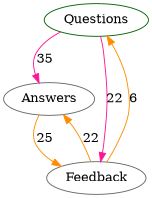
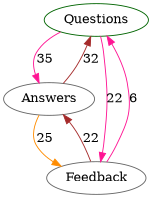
  digraph {
    node [color=gray40 group=a]
    Questions [color=darkgreen]
    Answers
    Feedback
    Questions -> Answers [color=deeppink label=35]
    Questions -> Answers [style=invis]
    Questions -> Feedback [color=deeppink label=22]
+   Answers -> Questions [color=brown label=32]
    Answers -> Feedback [color=darkorange label=25]
    Answers -> Feedback [style=invis]
-   Feedback -> Questions [color=darkorange label=6]
-   Feedback -> Answers [color=darkorange label=22]
+   Feedback -> Questions [color=deeppink label=6]
+   Feedback -> Answers [color=brown label=22]
  }
